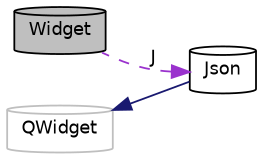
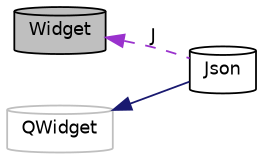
  digraph {
    rankdir=LR
    node [color=black fillcolor=white fontname=Helvetica fontsize=10 shape=cylinder style=filled]
    edge [dir=back fontname=Helvetica fontsize=10 labelfontname=Helvetica labelfontsize=10]
    n1 [fillcolor=grey75 fontcolor=black height=0.2 label=Widget width=0.4]
    n2 [color=grey75 height=0.2 label=QWidget width=0.4]
    n3 [height=0.2 label=Json width=0.4]
    n2 -> n3 [color=midnightblue style=solid]
-   n3 -> n1 [color=darkorchid3 label=" J" style=dashed]
+   n1 -> n3 [color=darkorchid3 label=" J" style=dashed]
  }
